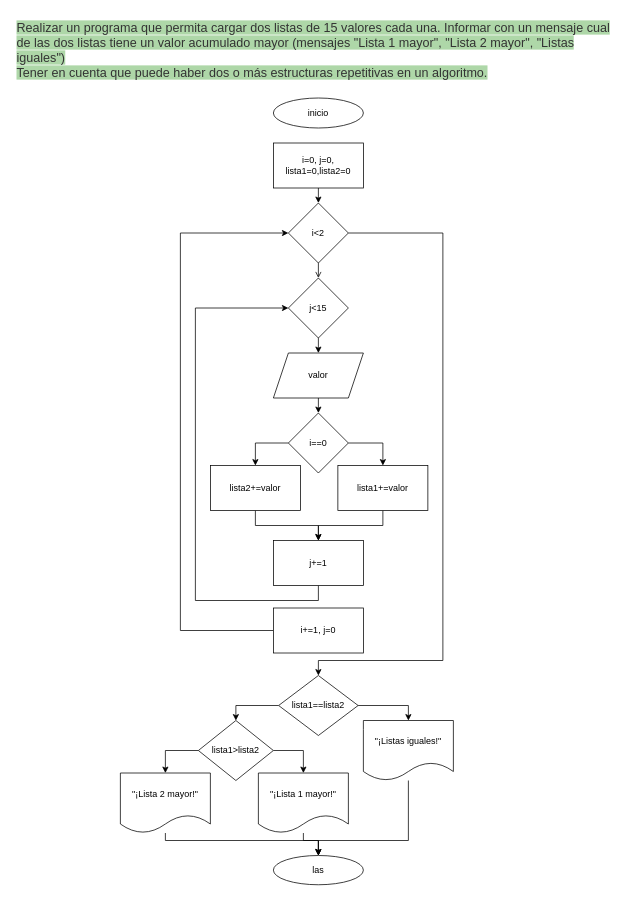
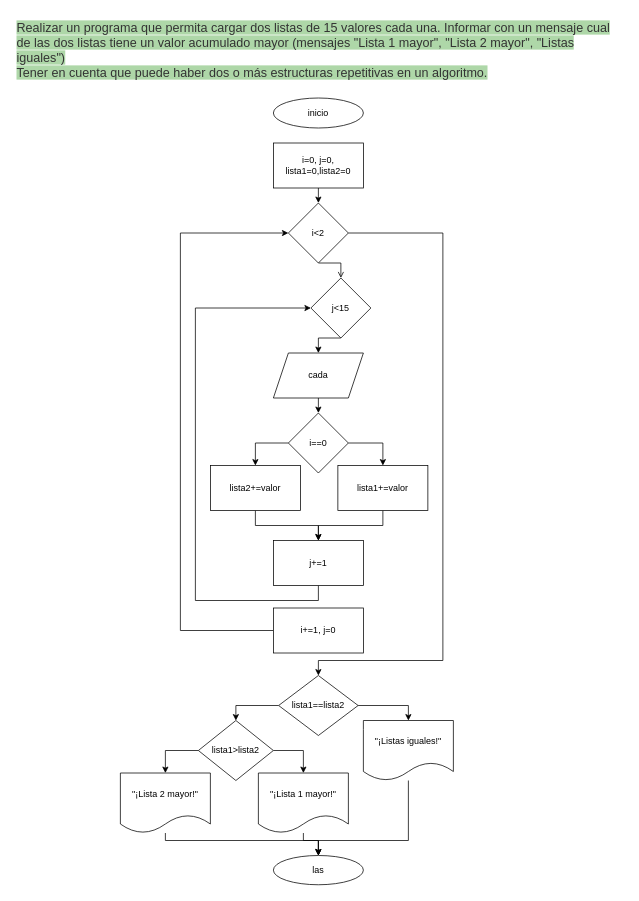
  <mxCell id="0" />
  <mxCell id="1" parent="0" />
  <mxCell id="2" value="&lt;span style=&quot;color: rgb(51, 51, 51); font-family: sans-serif, arial; font-size: 16.8px; font-style: normal; font-variant-ligatures: normal; font-variant-caps: normal; font-weight: 400; letter-spacing: normal; orphans: 2; text-align: left; text-indent: 0px; text-transform: none; widows: 2; word-spacing: 0px; -webkit-text-stroke-width: 0px; background-color: rgb(174, 215, 168); text-decoration-thickness: initial; text-decoration-style: initial; text-decoration-color: initial; float: none; display: inline !important;&quot;&gt;Realizar un programa que permita cargar dos listas de 15 valores cada una. Informar con un mensaje cual de las dos listas tiene un valor acumulado mayor (mensajes &quot;Lista 1 mayor&quot;, &quot;Lista 2 mayor&quot;, &quot;Listas iguales&quot;)&lt;/span&gt;&lt;br style=&quot;box-sizing: border-box; color: rgb(51, 51, 51); font-family: sans-serif, arial; font-size: 16.8px; font-style: normal; font-variant-ligatures: normal; font-variant-caps: normal; font-weight: 400; letter-spacing: normal; orphans: 2; text-align: left; text-indent: 0px; text-transform: none; widows: 2; word-spacing: 0px; -webkit-text-stroke-width: 0px; background-color: rgb(174, 215, 168); text-decoration-thickness: initial; text-decoration-style: initial; text-decoration-color: initial;&quot;&gt;&lt;span style=&quot;color: rgb(51, 51, 51); font-family: sans-serif, arial; font-size: 16.8px; font-style: normal; font-variant-ligatures: normal; font-variant-caps: normal; font-weight: 400; letter-spacing: normal; orphans: 2; text-align: left; text-indent: 0px; text-transform: none; widows: 2; word-spacing: 0px; -webkit-text-stroke-width: 0px; background-color: rgb(174, 215, 168); text-decoration-thickness: initial; text-decoration-style: initial; text-decoration-color: initial; float: none; display: inline !important;&quot;&gt;Tener en cuenta que puede haber dos o más estructuras repetitivas en un algoritmo.&lt;/span&gt;" style="text;whiteSpace=wrap;html=1;" vertex="1" parent="1"><mxGeometry x="20" y="20" width="810" height="100" as="geometry" /></mxCell>
  <mxCell id="3" value="inicio" style="ellipse;whiteSpace=wrap;html=1;" vertex="1" parent="1"><mxGeometry x="364" y="130" width="120" height="40" as="geometry" /></mxCell>
  <mxCell id="4" style="edgeStyle=orthogonalEdgeStyle;rounded=0;orthogonalLoop=1;jettySize=auto;html=1;exitX=0.5;exitY=1;exitDx=0;exitDy=0;entryX=0.5;entryY=0;entryDx=0;entryDy=0;" edge="1" parent="1" source="5" target="8"><mxGeometry relative="1" as="geometry" /></mxCell>
  <mxCell id="5" value="i=0, j=0, lista1=0,lista2=0" style="rounded=0;whiteSpace=wrap;html=1;" vertex="1" parent="1"><mxGeometry x="364" y="190" width="120" height="60" as="geometry" /></mxCell>
  <mxCell id="6" style="edgeStyle=orthogonalEdgeStyle;rounded=0;orthogonalLoop=1;jettySize=auto;html=1;exitX=0.5;exitY=1;exitDx=0;exitDy=0;entryX=0.5;entryY=0;entryDx=0;entryDy=0;endArrow=open;" edge="1" parent="1" source="8" target="10"><mxGeometry relative="1" as="geometry" /></mxCell>
  <mxCell id="7" style="edgeStyle=orthogonalEdgeStyle;rounded=0;orthogonalLoop=1;jettySize=auto;html=1;exitX=1;exitY=0.5;exitDx=0;exitDy=0;entryX=0.5;entryY=0;entryDx=0;entryDy=0;" edge="1" parent="1" source="8" target="26"><mxGeometry relative="1" as="geometry"><mxPoint x="740" y="765" as="targetPoint" /><Array as="points"><mxPoint x="590" y="310" /><mxPoint x="590" y="880" /><mxPoint x="424" y="880" /></Array></mxGeometry></mxCell>
  <mxCell id="8" value="i&amp;lt;2" style="rhombus;whiteSpace=wrap;html=1;" vertex="1" parent="1"><mxGeometry x="384" y="270" width="80" height="80" as="geometry" /></mxCell>
  <mxCell id="9" style="edgeStyle=orthogonalEdgeStyle;rounded=0;orthogonalLoop=1;jettySize=auto;html=1;exitX=0.5;exitY=1;exitDx=0;exitDy=0;entryX=0.5;entryY=0;entryDx=0;entryDy=0;" edge="1" parent="1" source="10" target="12"><mxGeometry relative="1" as="geometry" /></mxCell>
- <mxCell id="10" value="j&amp;lt;15" style="rhombus;whiteSpace=wrap;html=1;" vertex="1" parent="1"><mxGeometry x="384" y="370" width="80" height="80" as="geometry" /></mxCell>
+ <mxCell id="10" value="j&amp;lt;15" style="rhombus;whiteSpace=wrap;html=1;" vertex="1" parent="1"><mxGeometry x="414" y="370" width="80" height="80" as="geometry" /></mxCell>
  <mxCell id="11" style="edgeStyle=orthogonalEdgeStyle;rounded=0;orthogonalLoop=1;jettySize=auto;html=1;exitX=0.5;exitY=1;exitDx=0;exitDy=0;entryX=0.5;entryY=0;entryDx=0;entryDy=0;" edge="1" parent="1" source="12" target="15"><mxGeometry relative="1" as="geometry" /></mxCell>
- <mxCell id="12" value="valor" style="shape=parallelogram;perimeter=parallelogramPerimeter;whiteSpace=wrap;html=1;fixedSize=1;" vertex="1" parent="1"><mxGeometry x="364" y="470" width="120" height="60" as="geometry" /></mxCell>
+ <mxCell id="12" value="cada" style="shape=parallelogram;perimeter=parallelogramPerimeter;whiteSpace=wrap;html=1;fixedSize=1;" vertex="1" parent="1"><mxGeometry x="364" y="470" width="120" height="60" as="geometry" /></mxCell>
  <mxCell id="13" style="edgeStyle=orthogonalEdgeStyle;rounded=0;orthogonalLoop=1;jettySize=auto;html=1;exitX=1;exitY=0.5;exitDx=0;exitDy=0;entryX=0.5;entryY=0;entryDx=0;entryDy=0;" edge="1" parent="1" source="15" target="17"><mxGeometry relative="1" as="geometry" /></mxCell>
  <mxCell id="14" style="edgeStyle=orthogonalEdgeStyle;rounded=0;orthogonalLoop=1;jettySize=auto;html=1;exitX=0;exitY=0.5;exitDx=0;exitDy=0;entryX=0.5;entryY=0;entryDx=0;entryDy=0;" edge="1" parent="1" source="15" target="19"><mxGeometry relative="1" as="geometry" /></mxCell>
  <mxCell id="15" value="i==0" style="rhombus;whiteSpace=wrap;html=1;" vertex="1" parent="1"><mxGeometry x="384" y="550" width="80" height="80" as="geometry" /></mxCell>
  <mxCell id="16" style="edgeStyle=orthogonalEdgeStyle;rounded=0;orthogonalLoop=1;jettySize=auto;html=1;exitX=0.5;exitY=1;exitDx=0;exitDy=0;entryX=0.5;entryY=0;entryDx=0;entryDy=0;" edge="1" parent="1" source="17" target="21"><mxGeometry relative="1" as="geometry" /></mxCell>
  <mxCell id="17" value="lista1+=valor" style="rounded=0;whiteSpace=wrap;html=1;" vertex="1" parent="1"><mxGeometry x="450" y="620" width="120" height="60" as="geometry" /></mxCell>
  <mxCell id="18" style="edgeStyle=orthogonalEdgeStyle;rounded=0;orthogonalLoop=1;jettySize=auto;html=1;exitX=0.5;exitY=1;exitDx=0;exitDy=0;entryX=0.5;entryY=0;entryDx=0;entryDy=0;" edge="1" parent="1" source="19" target="21"><mxGeometry relative="1" as="geometry" /></mxCell>
  <mxCell id="19" value="lista2+=valor" style="rounded=0;whiteSpace=wrap;html=1;" vertex="1" parent="1"><mxGeometry x="280" y="620" width="120" height="60" as="geometry" /></mxCell>
  <mxCell id="20" style="edgeStyle=orthogonalEdgeStyle;rounded=0;orthogonalLoop=1;jettySize=auto;html=1;exitX=0.5;exitY=1;exitDx=0;exitDy=0;entryX=0;entryY=0.5;entryDx=0;entryDy=0;" edge="1" parent="1" source="21" target="10"><mxGeometry relative="1" as="geometry"><Array as="points"><mxPoint x="424" y="800" /><mxPoint x="260" y="800" /><mxPoint x="260" y="410" /></Array></mxGeometry></mxCell>
  <mxCell id="21" value="j+=1" style="rounded=0;whiteSpace=wrap;html=1;" vertex="1" parent="1"><mxGeometry x="364" y="720" width="120" height="60" as="geometry" /></mxCell>
  <mxCell id="22" style="edgeStyle=orthogonalEdgeStyle;rounded=0;orthogonalLoop=1;jettySize=auto;html=1;exitX=0;exitY=0.5;exitDx=0;exitDy=0;entryX=0;entryY=0.5;entryDx=0;entryDy=0;" edge="1" parent="1" source="23" target="8"><mxGeometry relative="1" as="geometry"><Array as="points"><mxPoint x="240" y="840" /><mxPoint x="240" y="310" /></Array></mxGeometry></mxCell>
  <mxCell id="23" value="i+=1, j=0" style="rounded=0;whiteSpace=wrap;html=1;" vertex="1" parent="1"><mxGeometry x="364" y="810" width="120" height="60" as="geometry" /></mxCell>
  <mxCell id="24" style="edgeStyle=orthogonalEdgeStyle;rounded=0;orthogonalLoop=1;jettySize=auto;html=1;exitX=0;exitY=0.5;exitDx=0;exitDy=0;entryX=0.5;entryY=0;entryDx=0;entryDy=0;" edge="1" parent="1" source="26" target="31"><mxGeometry relative="1" as="geometry" /></mxCell>
  <mxCell id="25" style="edgeStyle=orthogonalEdgeStyle;rounded=0;orthogonalLoop=1;jettySize=auto;html=1;exitX=1;exitY=0.5;exitDx=0;exitDy=0;entryX=0.5;entryY=0;entryDx=0;entryDy=0;" edge="1" parent="1" source="26" target="28"><mxGeometry relative="1" as="geometry" /></mxCell>
  <mxCell id="26" value="lista1==lista2" style="rhombus;whiteSpace=wrap;html=1;" vertex="1" parent="1"><mxGeometry x="371" y="900" width="106" height="80" as="geometry" /></mxCell>
  <mxCell id="27" style="edgeStyle=orthogonalEdgeStyle;rounded=0;orthogonalLoop=1;jettySize=auto;html=1;entryX=0.5;entryY=0;entryDx=0;entryDy=0;" edge="1" parent="1" source="28" target="36"><mxGeometry relative="1" as="geometry"><Array as="points"><mxPoint x="544" y="1120" /><mxPoint x="424" y="1120" /></Array></mxGeometry></mxCell>
  <mxCell id="28" value="&quot;¡Listas iguales!&quot;" style="shape=document;whiteSpace=wrap;html=1;boundedLbl=1;" vertex="1" parent="1"><mxGeometry x="484" y="960" width="120" height="80" as="geometry" /></mxCell>
  <mxCell id="29" style="edgeStyle=orthogonalEdgeStyle;rounded=0;orthogonalLoop=1;jettySize=auto;html=1;exitX=1;exitY=0.5;exitDx=0;exitDy=0;entryX=0.5;entryY=0;entryDx=0;entryDy=0;" edge="1" parent="1" source="31" target="33"><mxGeometry relative="1" as="geometry" /></mxCell>
  <mxCell id="30" style="edgeStyle=orthogonalEdgeStyle;rounded=0;orthogonalLoop=1;jettySize=auto;html=1;exitX=0;exitY=0.5;exitDx=0;exitDy=0;entryX=0.5;entryY=0;entryDx=0;entryDy=0;" edge="1" parent="1" source="31" target="35"><mxGeometry relative="1" as="geometry" /></mxCell>
  <mxCell id="31" value="lista1&amp;gt;lista2" style="rhombus;whiteSpace=wrap;html=1;" vertex="1" parent="1"><mxGeometry x="264" y="960" width="100" height="80" as="geometry" /></mxCell>
  <mxCell id="32" style="edgeStyle=orthogonalEdgeStyle;rounded=0;orthogonalLoop=1;jettySize=auto;html=1;entryX=0.5;entryY=0;entryDx=0;entryDy=0;" edge="1" parent="1" source="33" target="36"><mxGeometry relative="1" as="geometry"><Array as="points"><mxPoint x="404" y="1120" /><mxPoint x="424" y="1120" /></Array></mxGeometry></mxCell>
  <mxCell id="33" value="&quot;¡Lista 1 mayor!&quot;" style="shape=document;whiteSpace=wrap;html=1;boundedLbl=1;" vertex="1" parent="1"><mxGeometry x="344" y="1030" width="120" height="80" as="geometry" /></mxCell>
  <mxCell id="34" style="edgeStyle=orthogonalEdgeStyle;rounded=0;orthogonalLoop=1;jettySize=auto;html=1;entryX=0.5;entryY=0;entryDx=0;entryDy=0;" edge="1" parent="1" source="35" target="36"><mxGeometry relative="1" as="geometry"><Array as="points"><mxPoint x="220" y="1120" /><mxPoint x="424" y="1120" /></Array></mxGeometry></mxCell>
  <mxCell id="35" value="&quot;¡Lista 2 mayor!&quot;" style="shape=document;whiteSpace=wrap;html=1;boundedLbl=1;" vertex="1" parent="1"><mxGeometry x="160" y="1030" width="120" height="80" as="geometry" /></mxCell>
  <mxCell id="36" value="las" style="ellipse;whiteSpace=wrap;html=1;" vertex="1" parent="1"><mxGeometry x="364" y="1140" width="120" height="39" as="geometry" /></mxCell>
